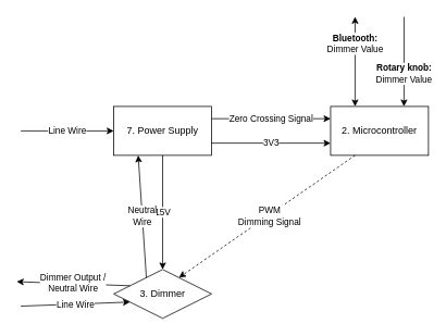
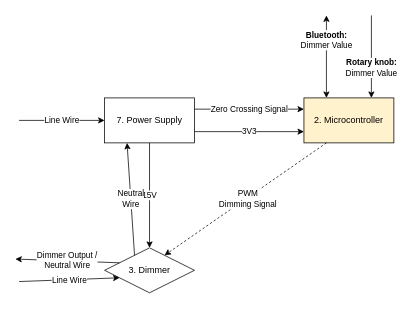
  <mxCell id="0" />
  <mxCell id="1" parent="0" />
  <mxCell id="2" value="7. Power Supply" style="rounded=0;whiteSpace=wrap;html=1;" vertex="1" parent="1"><mxGeometry x="139" y="130" width="120" height="60" as="geometry" /></mxCell>
- <mxCell id="3" value="2. Microcontroller" style="rounded=0;whiteSpace=wrap;html=1;" vertex="1" parent="1"><mxGeometry x="405" y="130" width="120" height="60" as="geometry" /></mxCell>
+ <mxCell id="3" value="2. Microcontroller" style="rounded=0;whiteSpace=wrap;html=1;fillColor=#fff2cc;" vertex="1" parent="1"><mxGeometry x="405" y="130" width="120" height="60" as="geometry" /></mxCell>
  <mxCell id="4" value="3. Dimmer" style="rhombus;whiteSpace=wrap;html=1;" vertex="1" parent="1"><mxGeometry x="139" y="330" width="120" height="60" as="geometry" /></mxCell>
  <mxCell id="5" value="3V3" style="endArrow=classic;html=1;rounded=0;exitX=1;exitY=0.75;exitDx=0;exitDy=0;entryX=0;entryY=0.75;entryDx=0;entryDy=0;" edge="1" parent="1" source="2" target="3"><mxGeometry width="50" height="50" relative="1" as="geometry"><mxPoint x="285" y="370" as="sourcePoint" /><mxPoint x="335" y="320" as="targetPoint" /></mxGeometry></mxCell>
  <mxCell id="6" value="&lt;b&gt;Bluetooth:&lt;/b&gt;&lt;br&gt;Dimmer Value" style="endArrow=classic;startArrow=classic;html=1;rounded=0;exitX=0.25;exitY=0;exitDx=0;exitDy=0;entryX=0.25;entryY=1;entryDx=0;entryDy=0;" edge="1" parent="1" source="3"><mxGeometry x="0.4" width="50" height="50" relative="1" as="geometry"><mxPoint x="375" y="70" as="sourcePoint" /><mxPoint x="435" y="20" as="targetPoint" /><mxPoint as="offset" /></mxGeometry></mxCell>
  <mxCell id="7" value="&lt;b&gt;Rotary knob:&lt;/b&gt;&lt;br&gt;Dimmer Value" style="endArrow=classic;html=1;rounded=0;exitX=0.75;exitY=1;exitDx=0;exitDy=0;entryX=0.75;entryY=0;entryDx=0;entryDy=0;" edge="1" parent="1" target="3"><mxGeometry x="0.273" width="50" height="50" relative="1" as="geometry"><mxPoint x="495" y="20" as="sourcePoint" /><mxPoint x="425" y="20" as="targetPoint" /><mxPoint as="offset" /></mxGeometry></mxCell>
  <mxCell id="8" value="15V" style="endArrow=classic;html=1;rounded=0;exitX=0.5;exitY=1;exitDx=0;exitDy=0;entryX=0.5;entryY=0;entryDx=0;entryDy=0;" edge="1" parent="1" source="2" target="4"><mxGeometry width="50" height="50" relative="1" as="geometry"><mxPoint x="375" y="370" as="sourcePoint" /><mxPoint x="425" y="320" as="targetPoint" /></mxGeometry></mxCell>
  <mxCell id="9" value="Line Wire" style="endArrow=classic;html=1;rounded=0;entryX=0;entryY=0.5;entryDx=0;entryDy=0;" edge="1" parent="1" target="2"><mxGeometry width="50" height="50" relative="1" as="geometry"><mxPoint x="25" y="160" as="sourcePoint" /><mxPoint x="425" y="220" as="targetPoint" /></mxGeometry></mxCell>
  <mxCell id="10" value="PWM &lt;br&gt;Dimming Signal" style="endArrow=classic;html=1;rounded=0;exitX=0.25;exitY=1;exitDx=0;exitDy=0;entryX=0.75;entryY=0;entryDx=0;entryDy=0;dashed=1;" edge="1" parent="1" source="3" target="4"><mxGeometry x="-0.02" y="2" width="50" height="50" relative="1" as="geometry"><mxPoint x="375" y="270" as="sourcePoint" /><mxPoint x="425" y="220" as="targetPoint" /><mxPoint as="offset" /></mxGeometry></mxCell>
  <mxCell id="11" value="Dimmer Output /&lt;br&gt;Neutral Wire" style="endArrow=classic;html=1;rounded=0;exitX=0;exitY=0.25;exitDx=0;exitDy=0;" edge="1" parent="1" source="4"><mxGeometry width="50" height="50" relative="1" as="geometry"><mxPoint x="375" y="350" as="sourcePoint" /><mxPoint x="20" y="345" as="targetPoint" /></mxGeometry></mxCell>
  <mxCell id="12" value="Zero Crossing Signal" style="endArrow=classic;html=1;rounded=0;exitX=1;exitY=0.25;exitDx=0;exitDy=0;entryX=0;entryY=0.25;entryDx=0;entryDy=0;" edge="1" parent="1" source="2" target="3"><mxGeometry width="50" height="50" relative="1" as="geometry"><mxPoint x="375" y="350" as="sourcePoint" /><mxPoint x="425" y="300" as="targetPoint" /></mxGeometry></mxCell>
  <mxCell id="13" value="Neutral&lt;br&gt;Wire" style="endArrow=classic;html=1;rounded=0;exitX=0.25;exitY=0;exitDx=0;exitDy=0;entryX=0.25;entryY=1;entryDx=0;entryDy=0;" edge="1" parent="1" source="4" target="2"><mxGeometry width="50" height="50" relative="1" as="geometry"><mxPoint x="205" y="310" as="sourcePoint" /><mxPoint x="255" y="260" as="targetPoint" /></mxGeometry></mxCell>
  <mxCell id="14" value="Line Wire" style="endArrow=classic;html=1;rounded=0;entryX=0;entryY=0.75;entryDx=0;entryDy=0;" edge="1" parent="1" target="4"><mxGeometry width="50" height="50" relative="1" as="geometry"><mxPoint x="25" y="375" as="sourcePoint" /><mxPoint x="215" y="360" as="targetPoint" /></mxGeometry></mxCell>
